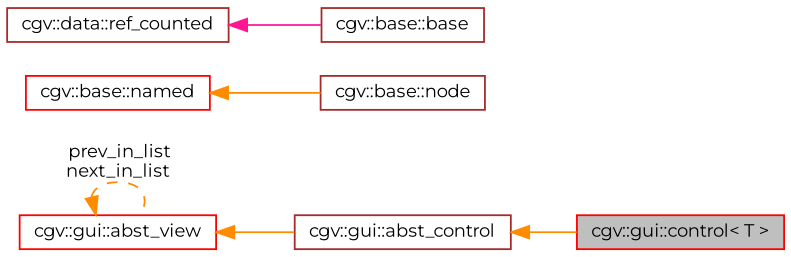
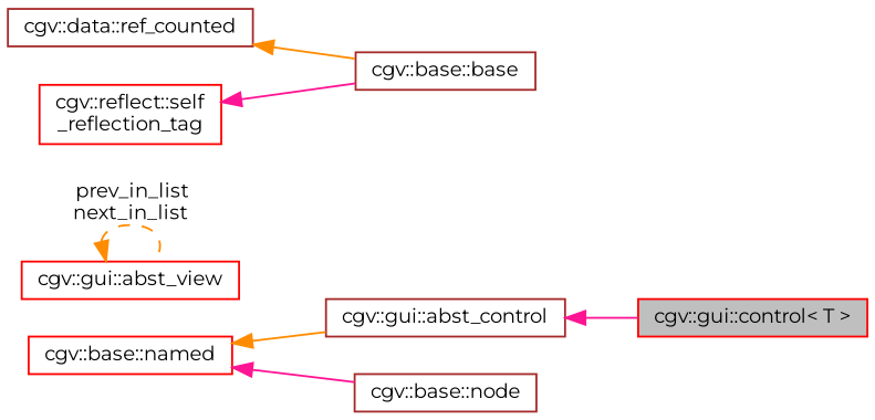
  digraph {
    fontname=Montserrat
    rankdir=LR
    node [color=red fontname=Montserrat fontsize=10 shape=record]
    edge [color=darkorange dir=back fontname=Montserrat fontsize=10 labelfontname=Helvetica labelfontsize=10 style=solid]
    n1 [fillcolor=grey75 fontcolor=black height=0.2 label="cgv::gui::control\< T \>" style=filled width=0.4]
    n2 [color=brown height=0.2 label="cgv::gui::abst_control" width=0.4]
    n3 [height=0.2 label="cgv::gui::abst_view" width=0.4]
    n4 [color=brown height=0.2 label="cgv::base::node" width=0.4]
    n5 [height=0.2 label="cgv::base::named" width=0.4]
    n6 [color=brown height=0.2 label="cgv::base::base" width=0.4]
    n7 [color=brown height=0.2 label="cgv::data::ref_counted" width=0.4]
-   n2 -> n1
-   n3 -> n2
+   n8 [height=0.2 label="cgv::reflect::self\l_reflection_tag" width=0.4]
+   n2 -> n1 [color=deeppink]
+   n5 -> n2
    n3 -> n3 [label=" prev_in_list\nnext_in_list" style=dashed]
-   n5 -> n4
-   n7 -> n6 [color=deeppink]
+   n5 -> n4 [color=deeppink]
+   n7 -> n6
+   n8 -> n6 [color=deeppink]
  }
